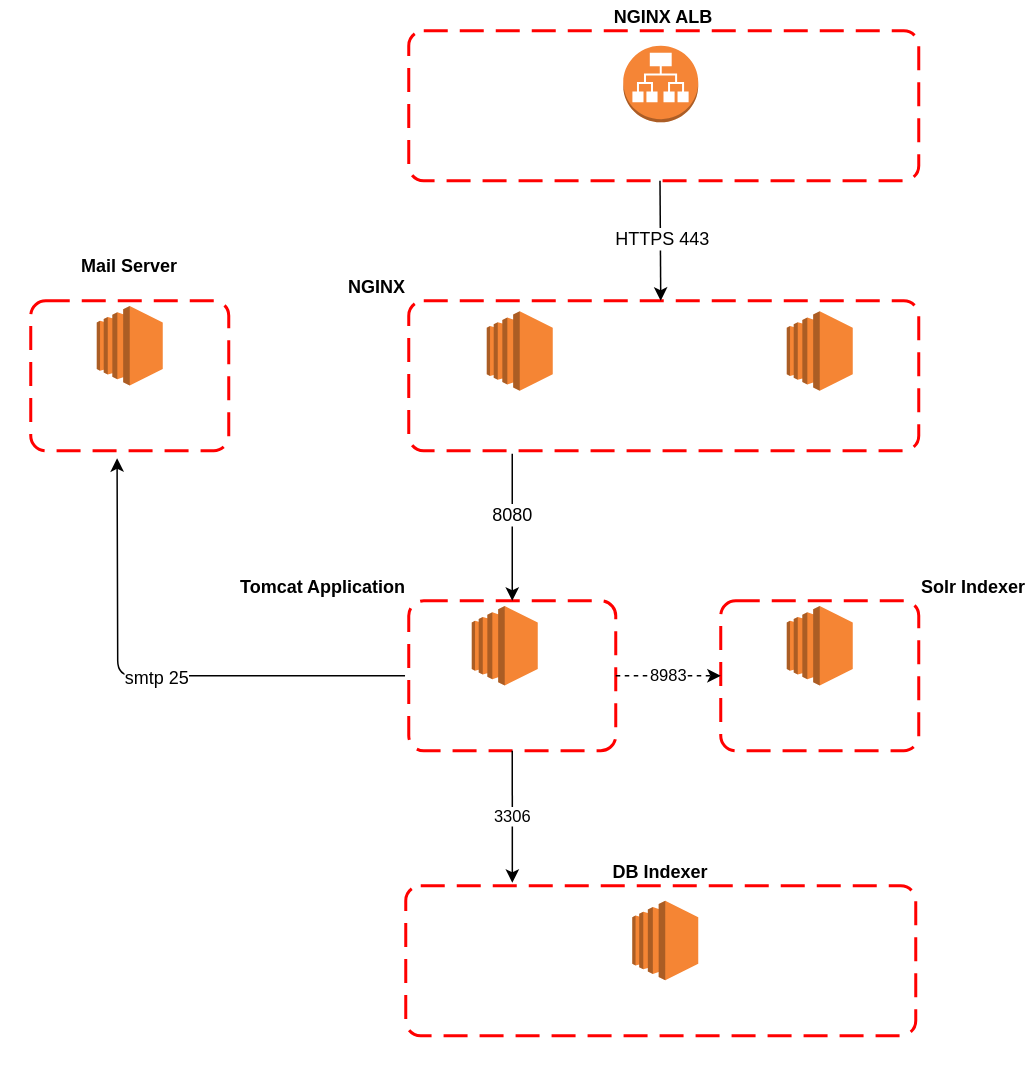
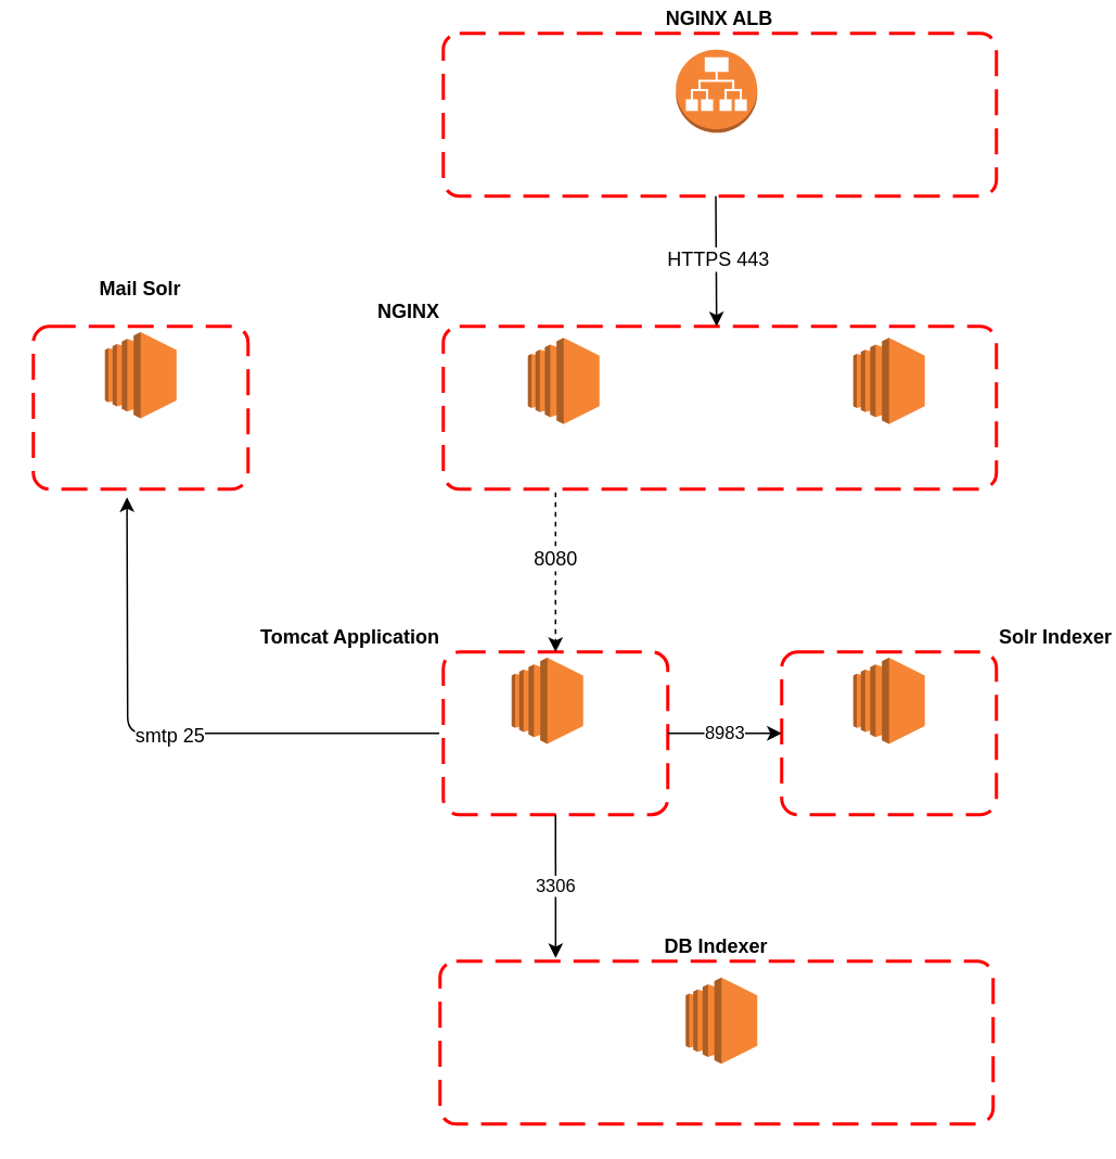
  <mxCell id="0" />
  <mxCell id="1" parent="0" />
  <mxCell id="2" value="&#10;&#10;NGINX ALB" style="rounded=1;arcSize=10;dashed=1;strokeColor=#ff0000;fillColor=none;gradientColor=none;dashPattern=8 4;strokeWidth=2;labelPosition=center;verticalLabelPosition=top;align=center;verticalAlign=bottom;fontStyle=1" parent="1" vertex="1"><mxGeometry x="272" y="20" width="340" height="100" as="geometry" /></mxCell>
  <mxCell id="3" value="" style="outlineConnect=0;dashed=0;verticalLabelPosition=bottom;verticalAlign=top;align=center;shape=mxgraph.aws3.application_load_balancer;fillColor=#F58536;gradientColor=none;" parent="1" vertex="1"><mxGeometry x="415" y="30" width="50" height="51" as="geometry" /></mxCell>
  <mxCell id="4" value="NGINX" style="rounded=1;arcSize=10;dashed=1;strokeColor=#ff0000;fillColor=none;gradientColor=none;dashPattern=8 4;strokeWidth=2;align=right;labelPosition=left;verticalLabelPosition=top;verticalAlign=bottom;fontStyle=1" parent="1" vertex="1"><mxGeometry x="272" y="200" width="340" height="100" as="geometry" /></mxCell>
  <mxCell id="5" value="" style="outlineConnect=0;dashed=0;verticalLabelPosition=bottom;verticalAlign=top;align=center;html=1;shape=mxgraph.aws3.ec2;fillColor=#F58534;gradientColor=none;" parent="1" vertex="1"><mxGeometry x="324" y="207" width="44" height="53" as="geometry" /></mxCell>
  <mxCell id="6" value="" style="outlineConnect=0;dashed=0;verticalLabelPosition=bottom;verticalAlign=top;align=center;html=1;shape=mxgraph.aws3.ec2;fillColor=#F58534;gradientColor=none;" parent="1" vertex="1"><mxGeometry x="524" y="207" width="44" height="53" as="geometry" /></mxCell>
  <mxCell id="7" value="Tomcat Application" style="rounded=1;arcSize=10;dashed=1;strokeColor=#ff0000;fillColor=none;gradientColor=none;dashPattern=8 4;strokeWidth=2;align=right;labelPosition=left;verticalLabelPosition=top;verticalAlign=bottom;fontStyle=1" parent="1" vertex="1"><mxGeometry x="272" y="400" width="138" height="100" as="geometry" /></mxCell>
  <mxCell id="8" value="" style="outlineConnect=0;dashed=0;verticalLabelPosition=bottom;verticalAlign=top;align=center;html=1;shape=mxgraph.aws3.ec2;fillColor=#F58534;gradientColor=none;" parent="1" vertex="1"><mxGeometry x="314" y="403.5" width="44" height="53" as="geometry" /></mxCell>
  <mxCell id="9" value="Solr Indexer" style="rounded=1;arcSize=10;dashed=1;strokeColor=#ff0000;fillColor=none;gradientColor=none;dashPattern=8 4;strokeWidth=2;align=left;labelPosition=right;verticalLabelPosition=top;verticalAlign=bottom;fontStyle=1" parent="1" vertex="1"><mxGeometry x="480" y="400" width="132" height="100" as="geometry" /></mxCell>
  <mxCell id="10" value="" style="outlineConnect=0;dashed=0;verticalLabelPosition=bottom;verticalAlign=top;align=center;html=1;shape=mxgraph.aws3.ec2;fillColor=#F58534;gradientColor=none;" parent="1" vertex="1"><mxGeometry x="524" y="403.5" width="44" height="53" as="geometry" /></mxCell>
  <mxCell id="11" value="DB Indexer" style="rounded=1;arcSize=10;dashed=1;strokeColor=#ff0000;fillColor=none;gradientColor=none;dashPattern=8 4;strokeWidth=2;align=center;labelPosition=center;verticalLabelPosition=top;verticalAlign=bottom;fontStyle=1" parent="1" vertex="1"><mxGeometry x="270" y="590" width="340" height="100" as="geometry" /></mxCell>
  <mxCell id="12" value="" style="outlineConnect=0;dashed=0;verticalLabelPosition=bottom;verticalAlign=top;align=center;html=1;shape=mxgraph.aws3.ec2;fillColor=#F58534;gradientColor=none;" parent="1" vertex="1"><mxGeometry x="421" y="600" width="44" height="53" as="geometry" /></mxCell>
- <mxCell id="13" value="" style="endArrow=classic;html=1;entryX=0.5;entryY=0;entryDx=0;entryDy=0;exitX=0.203;exitY=1.02;exitDx=0;exitDy=0;exitPerimeter=0;" parent="1" source="4" target="7" edge="1"><mxGeometry width="50" height="50" relative="1" as="geometry"><mxPoint x="439" y="300" as="sourcePoint" /><mxPoint x="489" y="250" as="targetPoint" /></mxGeometry></mxCell>
+ <mxCell id="13" value="" style="endArrow=classic;html=1;entryX=0.5;entryY=0;entryDx=0;entryDy=0;exitX=0.203;exitY=1.02;exitDx=0;exitDy=0;exitPerimeter=0;dashed=1;" parent="1" source="4" target="7" edge="1"><mxGeometry width="50" height="50" relative="1" as="geometry"><mxPoint x="439" y="300" as="sourcePoint" /><mxPoint x="489" y="250" as="targetPoint" /></mxGeometry></mxCell>
  <mxCell id="14" value="8080" style="text;html=1;align=center;verticalAlign=middle;resizable=0;points=[];;labelBackgroundColor=#ffffff;" parent="13" vertex="1" connectable="0"><mxGeometry x="-0.146" y="-1" relative="1" as="geometry"><mxPoint y="-1" as="offset" /></mxGeometry></mxCell>
  <mxCell id="15" value="" style="endArrow=classic;html=1;" parent="1" edge="1"><mxGeometry width="50" height="50" relative="1" as="geometry"><mxPoint x="439.5" y="120" as="sourcePoint" /><mxPoint x="440" y="200" as="targetPoint" /></mxGeometry></mxCell>
  <mxCell id="16" value="HTTPS 443" style="text;html=1;align=center;verticalAlign=middle;resizable=0;points=[];;labelBackgroundColor=#ffffff;" parent="15" vertex="1" connectable="0"><mxGeometry x="-0.025" y="1" relative="1" as="geometry"><mxPoint as="offset" /></mxGeometry></mxCell>
  <mxCell id="17" value="3306" style="endArrow=classic;html=1;exitX=0.5;exitY=1;exitDx=0;exitDy=0;entryX=0.209;entryY=-0.02;entryDx=0;entryDy=0;entryPerimeter=0;" parent="1" target="11" edge="1"><mxGeometry width="50" height="50" relative="1" as="geometry"><mxPoint x="341" y="500" as="sourcePoint" /><mxPoint x="341" y="570" as="targetPoint" /></mxGeometry></mxCell>
  <mxCell id="18" value="" style="group" parent="1" vertex="1" connectable="0"><mxGeometry x="20" y="200" width="132" height="100" as="geometry" /></mxCell>
- <mxCell id="19" value="Mail Server&#10;" style="rounded=1;arcSize=10;dashed=1;strokeColor=#ff0000;fillColor=none;gradientColor=none;dashPattern=8 4;strokeWidth=2;align=center;labelPosition=center;verticalLabelPosition=top;verticalAlign=bottom;fontStyle=1" parent="18" vertex="1"><mxGeometry width="132" height="100" as="geometry" /></mxCell>
+ <mxCell id="19" value="Mail Solr&#10;" style="rounded=1;arcSize=10;dashed=1;strokeColor=#ff0000;fillColor=none;gradientColor=none;dashPattern=8 4;strokeWidth=2;align=center;labelPosition=center;verticalLabelPosition=top;verticalAlign=bottom;fontStyle=1" parent="18" vertex="1"><mxGeometry width="132" height="100" as="geometry" /></mxCell>
  <mxCell id="20" value="" style="outlineConnect=0;dashed=0;verticalLabelPosition=bottom;verticalAlign=top;align=center;html=1;shape=mxgraph.aws3.ec2;fillColor=#F58534;gradientColor=none;" parent="18" vertex="1"><mxGeometry x="44" y="3.5" width="44" height="53" as="geometry" /></mxCell>
- <mxCell id="21" value="8983" style="endArrow=classic;html=1;exitX=1;exitY=0.5;exitDx=0;exitDy=0;entryX=0;entryY=0.5;entryDx=0;entryDy=0;dashed=1;" parent="1" source="7" target="9" edge="1"><mxGeometry width="50" height="50" relative="1" as="geometry"><mxPoint x="546.86" y="311" as="sourcePoint" /><mxPoint x="416.725" y="410" as="targetPoint" /></mxGeometry></mxCell>
+ <mxCell id="21" value="8983" style="endArrow=classic;html=1;exitX=1;exitY=0.5;exitDx=0;exitDy=0;entryX=0;entryY=0.5;entryDx=0;entryDy=0;" parent="1" source="7" target="9" edge="1"><mxGeometry width="50" height="50" relative="1" as="geometry"><mxPoint x="546.86" y="311" as="sourcePoint" /><mxPoint x="416.725" y="410" as="targetPoint" /></mxGeometry></mxCell>
  <mxCell id="22" value="" style="endArrow=classic;html=1;entryX=0.436;entryY=1.05;entryDx=0;entryDy=0;exitX=0.203;exitY=1.02;exitDx=0;exitDy=0;exitPerimeter=0;entryPerimeter=0;" parent="1" target="19" edge="1"><mxGeometry width="50" height="50" relative="1" as="geometry"><mxPoint x="269.52" y="450" as="sourcePoint" /><mxPoint x="269.5" y="548" as="targetPoint" /><Array as="points"><mxPoint x="78" y="450" /></Array></mxGeometry></mxCell>
  <mxCell id="23" value="&lt;br&gt;" style="text;html=1;align=center;verticalAlign=middle;resizable=0;points=[];;labelBackgroundColor=#ffffff;" parent="22" vertex="1" connectable="0"><mxGeometry x="-0.146" y="-1" relative="1" as="geometry"><mxPoint y="-1" as="offset" /></mxGeometry></mxCell>
  <mxCell id="24" value="smtp 25" style="text;html=1;align=center;verticalAlign=middle;resizable=0;points=[];;labelBackgroundColor=#ffffff;fontSize=12;" parent="22" vertex="1" connectable="0"><mxGeometry x="-0.013" y="1" relative="1" as="geometry"><mxPoint as="offset" /></mxGeometry></mxCell>
